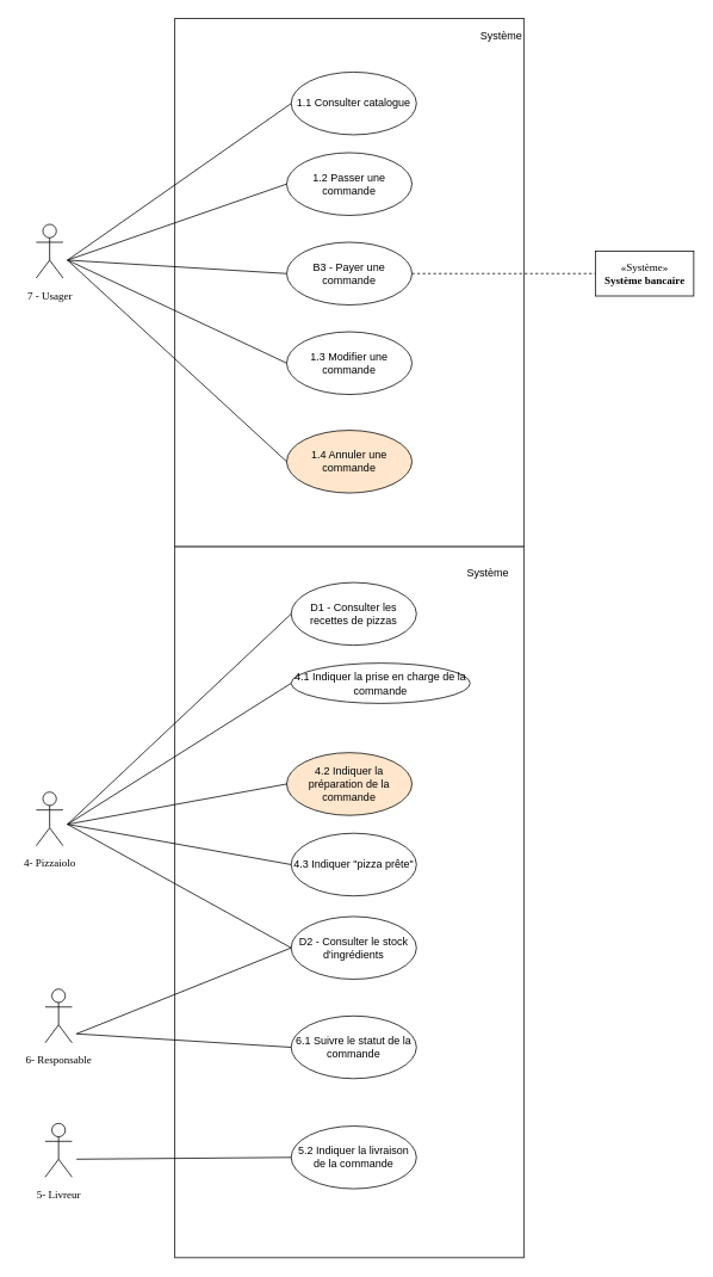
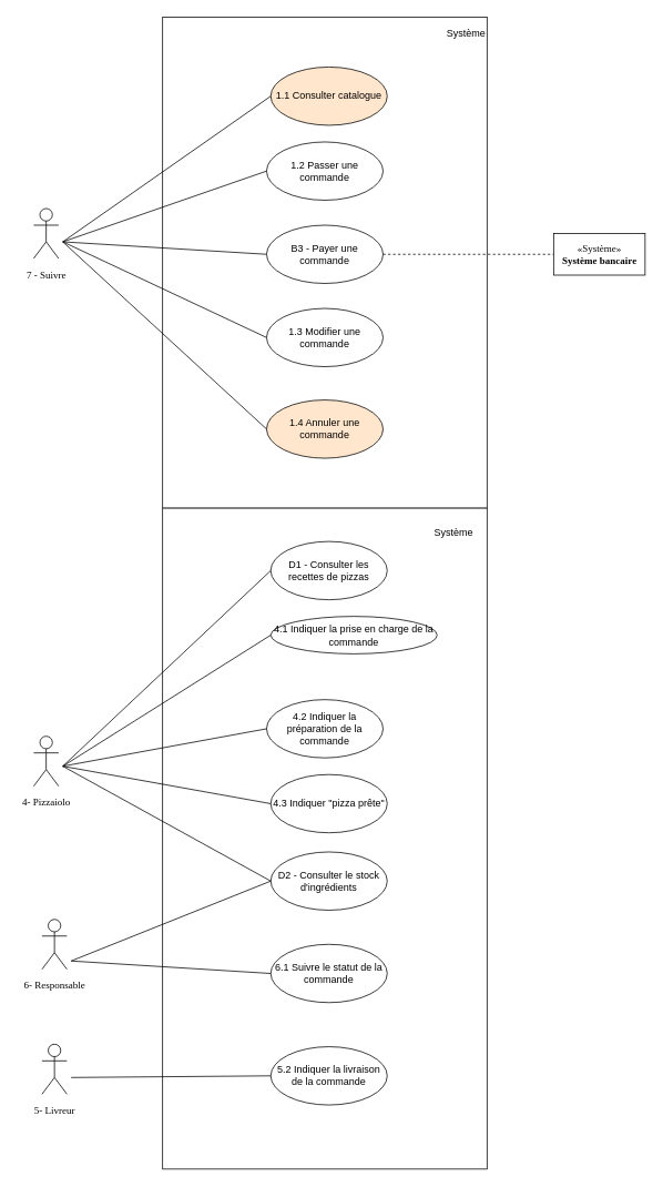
  <mxCell id="0" />
  <mxCell id="1" parent="0" />
  <mxCell id="2" value="" style="group" vertex="1" connectable="0" parent="1"><mxGeometry x="35" y="250" width="55" height="90" as="geometry" /></mxCell>
  <mxCell id="3" value="Actor" style="shape=umlActor;verticalLabelPosition=bottom;labelBackgroundColor=#ffffff;verticalAlign=top;html=1;noLabel=1;fontColor=none;" vertex="1" parent="2"><mxGeometry x="5" width="30" height="60" as="geometry" /></mxCell>
- <mxCell id="4" value="7 - Usager" style="text;html=1;align=center;verticalAlign=middle;resizable=0;points=[];autosize=1;fontFamily=Times New Roman;fontColor=none;" vertex="1" parent="2"><mxGeometry x="-15" y="70" width="70" height="20" as="geometry" /></mxCell>
+ <mxCell id="4" value="7 - Suivre" style="text;html=1;align=center;verticalAlign=middle;resizable=0;points=[];autosize=1;fontFamily=Times New Roman;fontColor=none;" vertex="1" parent="2"><mxGeometry x="-15" y="70" width="70" height="20" as="geometry" /></mxCell>
  <mxCell id="5" value="«Système»&lt;br&gt;&lt;b&gt;Système bancaire&lt;br&gt;&lt;/b&gt;" style="html=1;labelBackgroundColor=none;fontFamily=Times New Roman;fontColor=none;" vertex="1" parent="1"><mxGeometry x="665" y="280" width="110" height="50" as="geometry" /></mxCell>
  <mxCell id="6" value="" style="rounded=0;whiteSpace=wrap;html=1;" vertex="1" parent="1"><mxGeometry x="195" y="20" width="390" height="590" as="geometry" /></mxCell>
  <mxCell id="7" value="Système" style="text;html=1;strokeColor=none;fillColor=none;align=center;verticalAlign=middle;whiteSpace=wrap;rounded=0;" vertex="1" parent="1"><mxGeometry x="540" y="30" width="40" height="20" as="geometry" /></mxCell>
  <mxCell id="8" value="1.2 Passer une commande" style="ellipse;whiteSpace=wrap;html=1;" vertex="1" parent="1"><mxGeometry x="320" y="170" width="140" height="70" as="geometry" /></mxCell>
  <mxCell id="9" value="B3 - Payer une commande" style="ellipse;whiteSpace=wrap;html=1;" vertex="1" parent="1"><mxGeometry x="320" y="270" width="140" height="70" as="geometry" /></mxCell>
  <mxCell id="10" value="1.3 Modifier une commande" style="ellipse;whiteSpace=wrap;html=1;" vertex="1" parent="1"><mxGeometry x="320" y="370" width="140" height="70" as="geometry" /></mxCell>
  <mxCell id="11" value="1.4 Annuler une commande" style="ellipse;whiteSpace=wrap;html=1;fillColor=#ffe6cc;" vertex="1" parent="1"><mxGeometry x="320" y="480" width="140" height="70" as="geometry" /></mxCell>
  <mxCell id="12" value="" style="endArrow=none;html=1;entryX=0;entryY=0.5;entryDx=0;entryDy=0;" edge="1" parent="1" target="8"><mxGeometry width="50" height="50" relative="1" as="geometry"><mxPoint x="75" y="290" as="sourcePoint" /><mxPoint x="605" y="300" as="targetPoint" /></mxGeometry></mxCell>
  <mxCell id="13" value="" style="endArrow=none;html=1;entryX=0;entryY=0.5;entryDx=0;entryDy=0;exitX=1;exitY=0.5;exitDx=0;exitDy=0;dashed=1;" edge="1" parent="1" source="9" target="5"><mxGeometry width="50" height="50" relative="1" as="geometry"><mxPoint x="625" y="180" as="sourcePoint" /><mxPoint x="605" y="300" as="targetPoint" /></mxGeometry></mxCell>
  <mxCell id="14" value="" style="endArrow=none;html=1;entryX=0;entryY=0.5;entryDx=0;entryDy=0;" edge="1" parent="1" target="10"><mxGeometry width="50" height="50" relative="1" as="geometry"><mxPoint x="75" y="290" as="sourcePoint" /><mxPoint x="605" y="300" as="targetPoint" /></mxGeometry></mxCell>
  <mxCell id="15" value="" style="endArrow=none;html=1;entryX=0;entryY=0.5;entryDx=0;entryDy=0;" edge="1" parent="1" target="11"><mxGeometry width="50" height="50" relative="1" as="geometry"><mxPoint x="75" y="290" as="sourcePoint" /><mxPoint x="605" y="300" as="targetPoint" /></mxGeometry></mxCell>
  <mxCell id="16" value="" style="endArrow=none;html=1;entryX=0;entryY=0.5;entryDx=0;entryDy=0;" edge="1" parent="1" target="9"><mxGeometry width="50" height="50" relative="1" as="geometry"><mxPoint x="75" y="290" as="sourcePoint" /><mxPoint x="605" y="300" as="targetPoint" /></mxGeometry></mxCell>
- <mxCell id="17" value="1.1 Consulter catalogue" style="ellipse;whiteSpace=wrap;html=1;" vertex="1" parent="1"><mxGeometry x="325" y="80" width="140" height="70" as="geometry" /></mxCell>
+ <mxCell id="17" value="1.1 Consulter catalogue" style="ellipse;whiteSpace=wrap;html=1;fillColor=#ffe6cc;" vertex="1" parent="1"><mxGeometry x="325" y="80" width="140" height="70" as="geometry" /></mxCell>
  <mxCell id="18" value="" style="endArrow=none;html=1;entryX=0;entryY=0.5;entryDx=0;entryDy=0;" edge="1" parent="1" target="17"><mxGeometry width="50" height="50" relative="1" as="geometry"><mxPoint x="75" y="290" as="sourcePoint" /><mxPoint x="330" y="215" as="targetPoint" /></mxGeometry></mxCell>
  <mxCell id="19" value="" style="group" vertex="1" connectable="0" parent="1"><mxGeometry x="45" y="1104" width="65" height="90" as="geometry" /></mxCell>
  <mxCell id="20" value="Actor" style="shape=umlActor;verticalLabelPosition=bottom;labelBackgroundColor=#ffffff;verticalAlign=top;html=1;noLabel=1;fontColor=none;" vertex="1" parent="19"><mxGeometry x="5" width="30" height="60" as="geometry" /></mxCell>
  <mxCell id="21" value="6- Responsable" style="text;html=1;align=center;verticalAlign=middle;resizable=0;points=[];autosize=1;fontFamily=Times New Roman;fontColor=none;" vertex="1" parent="19"><mxGeometry x="-25" y="70" width="90" height="20" as="geometry" /></mxCell>
  <mxCell id="22" value="" style="rounded=0;whiteSpace=wrap;html=1;" vertex="1" parent="1"><mxGeometry x="195" y="610" width="390" height="794" as="geometry" /></mxCell>
  <mxCell id="23" value="Système" style="text;html=1;strokeColor=none;fillColor=none;align=center;verticalAlign=middle;whiteSpace=wrap;rounded=0;" vertex="1" parent="1"><mxGeometry x="525" y="630" width="40" height="20" as="geometry" /></mxCell>
  <mxCell id="24" value="4.1 Indiquer la prise en charge de la commande" style="ellipse;whiteSpace=wrap;html=1;" vertex="1" parent="1"><mxGeometry x="325" y="740" width="200" height="45" as="geometry" /></mxCell>
- <mxCell id="25" value="4.2 Indiquer la préparation de la commande" style="ellipse;whiteSpace=wrap;html=1;fillColor=#ffe6cc;" vertex="1" parent="1"><mxGeometry x="320" y="840" width="140" height="70" as="geometry" /></mxCell>
+ <mxCell id="25" value="4.2 Indiquer la préparation de la commande" style="ellipse;whiteSpace=wrap;html=1;" vertex="1" parent="1"><mxGeometry x="320" y="840" width="140" height="70" as="geometry" /></mxCell>
  <mxCell id="26" value="5.2 Indiquer la livraison de la commande" style="ellipse;whiteSpace=wrap;html=1;" vertex="1" parent="1"><mxGeometry x="325" y="1257" width="140" height="70" as="geometry" /></mxCell>
  <mxCell id="27" value="6.1 Suivre le statut de la commande" style="ellipse;whiteSpace=wrap;html=1;" vertex="1" parent="1"><mxGeometry x="325" y="1134" width="140" height="70" as="geometry" /></mxCell>
  <mxCell id="28" value="D2 - Consulter le stock d'ingrédients" style="ellipse;whiteSpace=wrap;html=1;" vertex="1" parent="1"><mxGeometry x="325" y="1023" width="140" height="70" as="geometry" /></mxCell>
  <mxCell id="29" value="D1 - Consulter les recettes de pizzas" style="ellipse;whiteSpace=wrap;html=1;" vertex="1" parent="1"><mxGeometry x="325" y="650" width="140" height="70" as="geometry" /></mxCell>
  <mxCell id="30" value="" style="group" vertex="1" connectable="0" parent="1"><mxGeometry x="35" y="884" width="55" height="90" as="geometry" /></mxCell>
  <mxCell id="31" value="Actor" style="shape=umlActor;verticalLabelPosition=bottom;labelBackgroundColor=#ffffff;verticalAlign=top;html=1;noLabel=1;fontColor=none;" vertex="1" parent="30"><mxGeometry x="5" width="30" height="60" as="geometry" /></mxCell>
  <mxCell id="32" value="4- Pizzaiolo" style="text;html=1;align=center;verticalAlign=middle;resizable=0;points=[];autosize=1;fontFamily=Times New Roman;fontColor=none;" vertex="1" parent="30"><mxGeometry x="-15" y="70" width="70" height="20" as="geometry" /></mxCell>
  <mxCell id="33" value="" style="group" vertex="1" connectable="0" parent="1"><mxGeometry x="45" y="1254" width="60" height="90" as="geometry" /></mxCell>
  <mxCell id="34" value="Actor" style="shape=umlActor;verticalLabelPosition=bottom;labelBackgroundColor=#ffffff;verticalAlign=top;html=1;noLabel=1;fontColor=none;" vertex="1" parent="33"><mxGeometry x="5" width="30" height="60" as="geometry" /></mxCell>
  <mxCell id="35" value="5- Livreur" style="text;html=1;align=center;verticalAlign=middle;resizable=0;points=[];autosize=1;fontFamily=Times New Roman;fontColor=none;" vertex="1" parent="33"><mxGeometry x="-10" y="70" width="60" height="20" as="geometry" /></mxCell>
  <mxCell id="36" value="" style="endArrow=none;html=1;entryX=0;entryY=0.5;entryDx=0;entryDy=0;" edge="1" parent="1" target="29"><mxGeometry width="50" height="50" relative="1" as="geometry"><mxPoint x="75" y="920" as="sourcePoint" /><mxPoint x="535" y="1004" as="targetPoint" /></mxGeometry></mxCell>
  <mxCell id="37" value="" style="endArrow=none;html=1;entryX=0;entryY=0.5;entryDx=0;entryDy=0;" edge="1" parent="1" target="24"><mxGeometry width="50" height="50" relative="1" as="geometry"><mxPoint x="75" y="920" as="sourcePoint" /><mxPoint x="325" y="769" as="targetPoint" /></mxGeometry></mxCell>
  <mxCell id="38" value="" style="endArrow=none;html=1;entryX=0;entryY=0.5;entryDx=0;entryDy=0;" edge="1" parent="1" target="25"><mxGeometry width="50" height="50" relative="1" as="geometry"><mxPoint x="75" y="920" as="sourcePoint" /><mxPoint x="335" y="779" as="targetPoint" /></mxGeometry></mxCell>
  <mxCell id="39" value="" style="endArrow=none;html=1;entryX=0;entryY=0.5;entryDx=0;entryDy=0;" edge="1" parent="1" target="26"><mxGeometry width="50" height="50" relative="1" as="geometry"><mxPoint x="85" y="1294" as="sourcePoint" /><mxPoint x="615" y="1274" as="targetPoint" /></mxGeometry></mxCell>
  <mxCell id="40" value="" style="endArrow=none;html=1;entryX=0;entryY=0.5;entryDx=0;entryDy=0;" edge="1" parent="1" target="28"><mxGeometry width="50" height="50" relative="1" as="geometry"><mxPoint x="85" y="1154" as="sourcePoint" /><mxPoint x="615" y="994" as="targetPoint" /></mxGeometry></mxCell>
  <mxCell id="41" value="" style="endArrow=none;html=1;entryX=0;entryY=0.5;entryDx=0;entryDy=0;" edge="1" parent="1" target="27"><mxGeometry width="50" height="50" relative="1" as="geometry"><mxPoint x="85" y="1154" as="sourcePoint" /><mxPoint x="615" y="994" as="targetPoint" /></mxGeometry></mxCell>
  <mxCell id="42" value="" style="endArrow=none;html=1;entryX=0;entryY=0.5;entryDx=0;entryDy=0;" edge="1" parent="1" target="28"><mxGeometry width="50" height="50" relative="1" as="geometry"><mxPoint x="75" y="920" as="sourcePoint" /><mxPoint x="365" y="1074" as="targetPoint" /></mxGeometry></mxCell>
  <mxCell id="43" value="4.3 Indiquer &quot;pizza prête&quot;" style="ellipse;whiteSpace=wrap;html=1;" vertex="1" parent="1"><mxGeometry x="325" y="930" width="140" height="70" as="geometry" /></mxCell>
  <mxCell id="44" value="" style="endArrow=none;html=1;entryX=0;entryY=0.5;entryDx=0;entryDy=0;" edge="1" parent="1" target="43"><mxGeometry width="50" height="50" relative="1" as="geometry"><mxPoint x="75" y="920" as="sourcePoint" /><mxPoint x="330" y="885" as="targetPoint" /></mxGeometry></mxCell>
